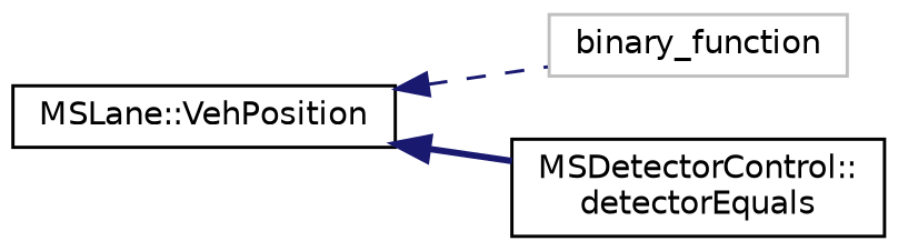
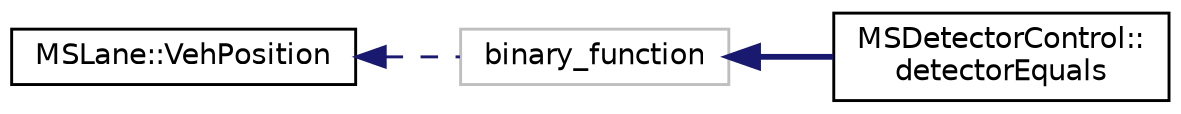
  digraph {
    rankdir=LR
    node [color=black fillcolor=white fontname=Helvetica fontsize=10 shape=record style=filled]
    edge [color=midnightblue dir=back fontname=Helvetica fontsize=10 labelfontname=Helvetica labelfontsize=10]
    n1 [color=grey75 height=0.2 label=binary_function width=0.4]
    n2 [height=0.2 label="MSDetectorControl::\ldetectorEquals" width=0.4]
    n3 [height=0.2 label="MSLane::VehPosition" width=0.4]
-   n3 -> n2 [style=bold]
+   n1 -> n2 [style=bold]
    n3 -> n1 [style=dashed]
  }
